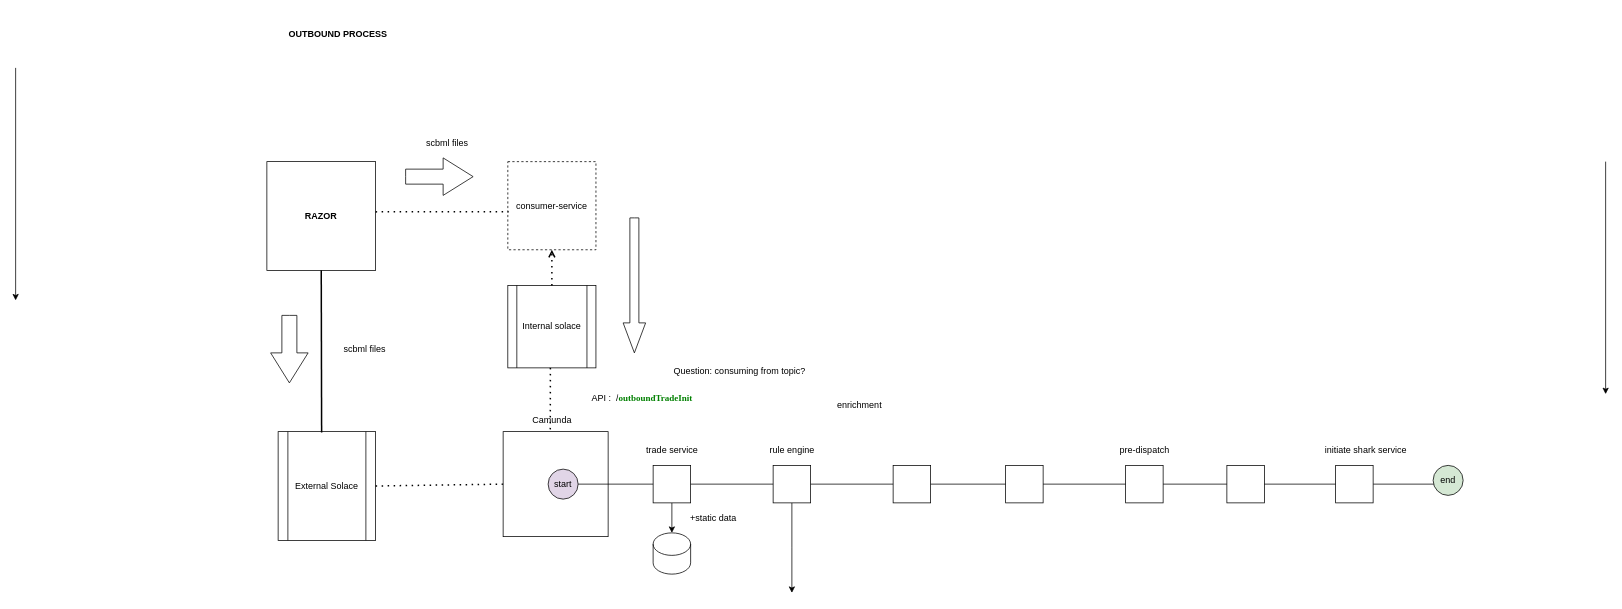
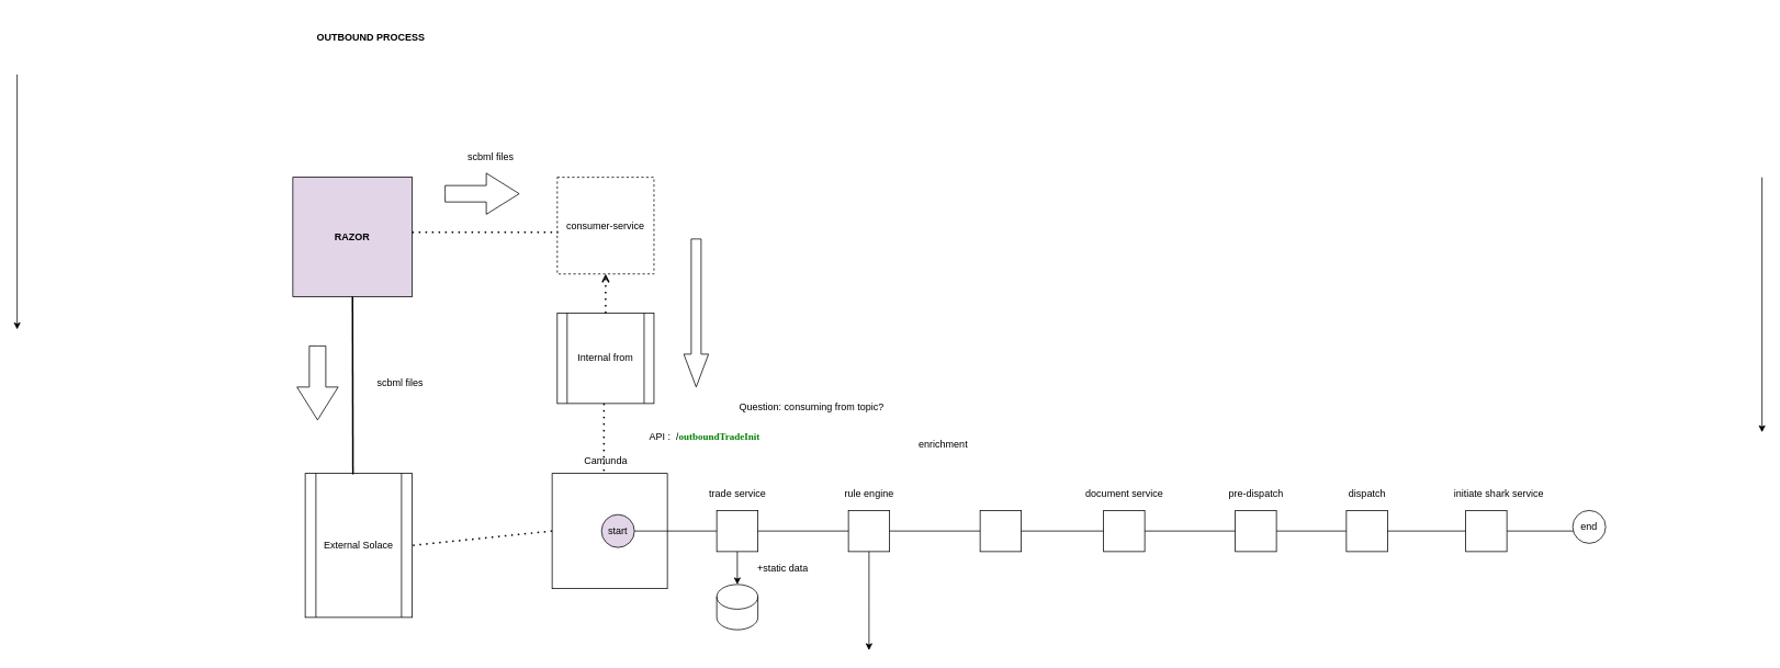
  <mxCell id="0" />
  <mxCell id="1" parent="0" />
  <mxCell id="2" value="" style="whiteSpace=wrap;html=1;aspect=fixed;" parent="1" vertex="1"><mxGeometry x="670" y="575" width="140" height="140" as="geometry" /></mxCell>
  <mxCell id="3" value="" style="endArrow=none;html=1;startArrow=none;" parent="1" source="22" edge="1"><mxGeometry width="50" height="50" relative="1" as="geometry"><mxPoint x="750" y="645" as="sourcePoint" /><mxPoint x="1930" y="645" as="targetPoint" /></mxGeometry></mxCell>
  <mxCell id="4" value="start" style="ellipse;whiteSpace=wrap;html=1;aspect=fixed;fillColor=#e1d5e7;" parent="1" vertex="1"><mxGeometry x="730" y="625" width="40" height="40" as="geometry" /></mxCell>
  <mxCell id="5" value="" style="endArrow=none;html=1;" parent="1" target="4" edge="1"><mxGeometry width="50" height="50" relative="1" as="geometry"><mxPoint x="750" y="645" as="sourcePoint" /><mxPoint x="1250" y="645" as="targetPoint" /></mxGeometry></mxCell>
  <mxCell id="6" style="edgeStyle=none;rounded=0;orthogonalLoop=1;jettySize=auto;html=1;exitX=0.5;exitY=1;exitDx=0;exitDy=0;" parent="1" source="7" edge="1"><mxGeometry relative="1" as="geometry"><mxPoint x="895" y="710" as="targetPoint" /></mxGeometry></mxCell>
  <mxCell id="7" value="" style="whiteSpace=wrap;html=1;aspect=fixed;" parent="1" vertex="1"><mxGeometry x="870" y="620" width="50" height="50" as="geometry" /></mxCell>
  <mxCell id="8" value="" style="endArrow=none;html=1;startArrow=none;" parent="1" source="4" target="7" edge="1"><mxGeometry width="50" height="50" relative="1" as="geometry"><mxPoint x="770" y="645" as="sourcePoint" /><mxPoint x="1250" y="645" as="targetPoint" /></mxGeometry></mxCell>
  <mxCell id="9" style="edgeStyle=orthogonalEdgeStyle;rounded=0;orthogonalLoop=1;jettySize=auto;html=1;exitX=0.5;exitY=1;exitDx=0;exitDy=0;" parent="1" source="10" edge="1"><mxGeometry relative="1" as="geometry"><mxPoint x="1055" y="790" as="targetPoint" /></mxGeometry></mxCell>
  <mxCell id="10" value="" style="whiteSpace=wrap;html=1;aspect=fixed;" parent="1" vertex="1"><mxGeometry x="1030" y="620" width="50" height="50" as="geometry" /></mxCell>
  <mxCell id="11" value="" style="endArrow=none;html=1;startArrow=none;" parent="1" source="7" target="10" edge="1"><mxGeometry width="50" height="50" relative="1" as="geometry"><mxPoint x="920" y="645" as="sourcePoint" /><mxPoint x="1250" y="645" as="targetPoint" /></mxGeometry></mxCell>
  <mxCell id="12" value="" style="whiteSpace=wrap;html=1;aspect=fixed;" parent="1" vertex="1"><mxGeometry x="1190" y="620" width="50" height="50" as="geometry" /></mxCell>
  <mxCell id="13" value="" style="endArrow=none;html=1;startArrow=none;" parent="1" source="10" target="12" edge="1"><mxGeometry width="50" height="50" relative="1" as="geometry"><mxPoint x="1080" y="645" as="sourcePoint" /><mxPoint x="1530" y="645" as="targetPoint" /></mxGeometry></mxCell>
  <mxCell id="14" value="enrichment" style="text;html=1;align=center;verticalAlign=middle;resizable=0;points=[];autosize=1;strokeColor=none;fillColor=none;" parent="1" vertex="1"><mxGeometry x="1110" y="530" width="70" height="20" as="geometry" /></mxCell>
  <mxCell id="15" value="&lt;span&gt;rule engine&lt;/span&gt;" style="text;html=1;align=center;verticalAlign=middle;resizable=0;points=[];autosize=1;strokeColor=none;fillColor=none;" parent="1" vertex="1"><mxGeometry x="1020" y="590" width="70" height="20" as="geometry" /></mxCell>
  <mxCell id="16" value="&lt;span&gt;trade service&lt;/span&gt;" style="text;html=1;align=center;verticalAlign=middle;resizable=0;points=[];autosize=1;strokeColor=none;fillColor=none;" parent="1" vertex="1"><mxGeometry x="855" y="590" width="80" height="20" as="geometry" /></mxCell>
  <mxCell id="17" value="" style="whiteSpace=wrap;html=1;aspect=fixed;" parent="1" vertex="1"><mxGeometry x="1340" y="620" width="50" height="50" as="geometry" /></mxCell>
  <mxCell id="18" value="" style="endArrow=none;html=1;startArrow=none;" parent="1" source="12" target="17" edge="1"><mxGeometry width="50" height="50" relative="1" as="geometry"><mxPoint x="1240" y="645" as="sourcePoint" /><mxPoint x="1530" y="645" as="targetPoint" /></mxGeometry></mxCell>
+ <mxCell id="19" value="document service" style="text;html=1;align=center;verticalAlign=middle;resizable=0;points=[];autosize=1;strokeColor=none;fillColor=none;" parent="1" vertex="1"><mxGeometry x="1310" y="590" width="110" height="20" as="geometry" /></mxCell>
  <mxCell id="20" value="pre-dispatch" style="text;html=1;align=center;verticalAlign=middle;resizable=0;points=[];autosize=1;strokeColor=none;fillColor=none;" parent="1" vertex="1"><mxGeometry x="1485" y="590" width="80" height="20" as="geometry" /></mxCell>
+ <mxCell id="21" value="dispatch" style="text;html=1;align=center;verticalAlign=middle;resizable=0;points=[];autosize=1;strokeColor=none;fillColor=none;" parent="1" vertex="1"><mxGeometry x="1630" y="590" width="60" height="20" as="geometry" /></mxCell>
  <mxCell id="22" value="" style="whiteSpace=wrap;html=1;aspect=fixed;" parent="1" vertex="1"><mxGeometry x="1780" y="620" width="50" height="50" as="geometry" /></mxCell>
  <mxCell id="23" value="" style="endArrow=none;html=1;startArrow=none;" parent="1" source="17" target="22" edge="1"><mxGeometry width="50" height="50" relative="1" as="geometry"><mxPoint x="1390" y="645" as="sourcePoint" /><mxPoint x="1930" y="645" as="targetPoint" /></mxGeometry></mxCell>
  <mxCell id="24" value="initiate shark service" style="text;html=1;align=center;verticalAlign=middle;resizable=0;points=[];autosize=1;strokeColor=none;fillColor=none;" parent="1" vertex="1"><mxGeometry x="1760" y="590" width="120" height="20" as="geometry" /></mxCell>
- <mxCell id="25" value="end" style="ellipse;whiteSpace=wrap;html=1;aspect=fixed;fillColor=#d5e8d4;" parent="1" vertex="1"><mxGeometry x="1910" y="620" width="40" height="40" as="geometry" /></mxCell>
+ <mxCell id="25" value="end" style="ellipse;whiteSpace=wrap;html=1;aspect=fixed;" parent="1" vertex="1"><mxGeometry x="1910" y="620" width="40" height="40" as="geometry" /></mxCell>
  <mxCell id="26" value="" style="whiteSpace=wrap;html=1;aspect=fixed;" parent="1" vertex="1"><mxGeometry x="1500" y="620" width="50" height="50" as="geometry" /></mxCell>
  <mxCell id="27" value="" style="whiteSpace=wrap;html=1;aspect=fixed;" parent="1" vertex="1"><mxGeometry x="1635" y="620" width="50" height="50" as="geometry" /></mxCell>
  <mxCell id="28" value="&lt;b&gt;OUTBOUND PROCESS&lt;/b&gt;" style="text;html=1;strokeColor=none;fillColor=none;align=center;verticalAlign=middle;whiteSpace=wrap;rounded=0;" parent="1" vertex="1"><mxGeometry x="360" y="20" width="180" height="50" as="geometry" /></mxCell>
- <mxCell id="29" value="&lt;b&gt;RAZOR&lt;/b&gt;" style="whiteSpace=wrap;html=1;aspect=fixed;" parent="1" vertex="1"><mxGeometry x="355" y="215" width="145" height="145" as="geometry" /></mxCell>
- <mxCell id="30" value="External Solace" style="shape=process;whiteSpace=wrap;html=1;backgroundOutline=1;" parent="1" vertex="1"><mxGeometry x="370" y="575" width="130" height="145" as="geometry" /></mxCell>
+ <mxCell id="29" value="&lt;b&gt;RAZOR&lt;/b&gt;" style="whiteSpace=wrap;html=1;aspect=fixed;fillColor=#e1d5e7;" parent="1" vertex="1"><mxGeometry x="355" y="215" width="145" height="145" as="geometry" /></mxCell>
+ <mxCell id="30" value="External Solace" style="shape=process;whiteSpace=wrap;html=1;backgroundOutline=1;" parent="1" vertex="1"><mxGeometry x="370" y="575" width="130" height="175" as="geometry" /></mxCell>
  <mxCell id="31" value="scbml files" style="text;html=1;align=center;verticalAlign=middle;resizable=0;points=[];autosize=1;strokeColor=none;fillColor=none;" parent="1" vertex="1"><mxGeometry x="560" y="180" width="70" height="20" as="geometry" /></mxCell>
  <mxCell id="32" value="Camunda" style="text;html=1;align=center;verticalAlign=middle;resizable=0;points=[];autosize=1;strokeColor=none;fillColor=none;" parent="1" vertex="1"><mxGeometry x="700" y="550" width="70" height="20" as="geometry" /></mxCell>
  <mxCell id="33" value="consumer-service" style="whiteSpace=wrap;html=1;aspect=fixed;dashed=1;" parent="1" vertex="1"><mxGeometry x="676.25" y="215" width="117.5" height="117.5" as="geometry" /></mxCell>
- <mxCell id="34" value="Internal solace" style="shape=process;whiteSpace=wrap;html=1;backgroundOutline=1;" parent="1" vertex="1"><mxGeometry x="676.25" y="380" width="117.5" height="110" as="geometry" /></mxCell>
+ <mxCell id="34" value="Internal from" style="shape=process;whiteSpace=wrap;html=1;backgroundOutline=1;" parent="1" vertex="1"><mxGeometry x="676.25" y="380" width="117.5" height="110" as="geometry" /></mxCell>
  <mxCell id="35" value="" style="endArrow=none;dashed=0;html=1;dashPattern=1 3;strokeWidth=2;exitX=0.5;exitY=1;exitDx=0;exitDy=0;entryX=0.446;entryY=0.007;entryDx=0;entryDy=0;entryPerimeter=0;" parent="1" source="29" target="30" edge="1"><mxGeometry width="50" height="50" relative="1" as="geometry"><mxPoint x="770" y="410" as="sourcePoint" /><mxPoint x="820" y="360" as="targetPoint" /></mxGeometry></mxCell>
  <mxCell id="36" value="" style="html=1;shadow=0;dashed=0;align=center;verticalAlign=middle;shape=mxgraph.arrows2.arrow;dy=0.6;dx=40;direction=south;notch=0;" parent="1" vertex="1"><mxGeometry x="360" y="420" width="50" height="90" as="geometry" /></mxCell>
  <mxCell id="37" value="" style="endArrow=none;dashed=1;html=1;dashPattern=1 3;strokeWidth=2;entryX=0.009;entryY=0.57;entryDx=0;entryDy=0;entryPerimeter=0;" parent="1" target="33" edge="1"><mxGeometry width="50" height="50" relative="1" as="geometry"><mxPoint x="500" y="282" as="sourcePoint" /><mxPoint x="820" y="510" as="targetPoint" /></mxGeometry></mxCell>
  <mxCell id="38" value="" style="html=1;shadow=0;dashed=0;align=center;verticalAlign=middle;shape=mxgraph.arrows2.arrow;dy=0.6;dx=40;direction=south;notch=0;rotation=-90;" parent="1" vertex="1"><mxGeometry x="560" y="190" width="50" height="90" as="geometry" /></mxCell>
  <mxCell id="39" value="" style="endArrow=none;dashed=1;html=1;dashPattern=1 3;strokeWidth=2;exitX=0;exitY=0.5;exitDx=0;exitDy=0;entryX=1;entryY=0.5;entryDx=0;entryDy=0;" parent="1" source="2" target="30" edge="1"><mxGeometry width="50" height="50" relative="1" as="geometry"><mxPoint x="580" y="448.98" as="sourcePoint" /><mxPoint x="580.48" y="664.995" as="targetPoint" /></mxGeometry></mxCell>
  <mxCell id="40" value="" style="endArrow=classic;html=1;" parent="1" edge="1"><mxGeometry width="50" height="50" relative="1" as="geometry"><mxPoint x="20" y="90" as="sourcePoint" /><mxPoint x="20" y="400" as="targetPoint" /></mxGeometry></mxCell>
  <mxCell id="41" value="" style="endArrow=classic;html=1;" parent="1" edge="1"><mxGeometry width="50" height="50" relative="1" as="geometry"><mxPoint x="2140" y="215" as="sourcePoint" /><mxPoint x="2140" y="525" as="targetPoint" /></mxGeometry></mxCell>
  <mxCell id="42" value="scbml files" style="text;html=1;align=center;verticalAlign=middle;resizable=0;points=[];autosize=1;strokeColor=none;fillColor=none;" parent="1" vertex="1"><mxGeometry x="450" y="455" width="70" height="20" as="geometry" /></mxCell>
  <mxCell id="43" value="" style="endArrow=open;dashed=1;html=1;dashPattern=1 3;strokeWidth=2;entryX=0.5;entryY=1;entryDx=0;entryDy=0;exitX=0.5;exitY=0;exitDx=0;exitDy=0;" parent="1" source="34" target="33" edge="1"><mxGeometry width="50" height="50" relative="1" as="geometry"><mxPoint x="510" y="292" as="sourcePoint" /><mxPoint x="687.307" y="291.975" as="targetPoint" /></mxGeometry></mxCell>
  <mxCell id="44" value="" style="endArrow=none;dashed=1;html=1;dashPattern=1 3;strokeWidth=2;entryX=0.449;entryY=-0.018;entryDx=0;entryDy=0;entryPerimeter=0;" parent="1" target="2" edge="1"><mxGeometry width="50" height="50" relative="1" as="geometry"><mxPoint x="733" y="490" as="sourcePoint" /><mxPoint x="730" y="577" as="targetPoint" /><Array as="points" /></mxGeometry></mxCell>
  <mxCell id="45" value="" style="html=1;shadow=0;dashed=0;align=center;verticalAlign=middle;shape=mxgraph.arrows2.arrow;dy=0.6;dx=40;direction=south;notch=0;rotation=0;" parent="1" vertex="1"><mxGeometry x="830" y="290" width="30" height="180" as="geometry" /></mxCell>
  <mxCell id="46" value="API :&amp;nbsp; /&lt;span style=&quot;color: rgb(0 , 128 , 0) ; font-weight: bold ; background-color: rgb(255 , 255 , 255) ; font-family: &amp;#34;source code pro&amp;#34; ; font-size: 9pt&quot;&gt;outboundTradeInit&lt;/span&gt;" style="text;html=1;align=center;verticalAlign=middle;resizable=0;points=[];autosize=1;strokeColor=none;fillColor=none;" parent="1" vertex="1"><mxGeometry x="780" y="520" width="150" height="20" as="geometry" /></mxCell>
  <mxCell id="47" value="Question: consuming from topic?" style="text;html=1;align=center;verticalAlign=middle;resizable=0;points=[];autosize=1;strokeColor=none;fillColor=none;" parent="1" vertex="1"><mxGeometry x="890" y="485" width="190" height="20" as="geometry" /></mxCell>
  <mxCell id="48" value="" style="shape=cylinder3;whiteSpace=wrap;html=1;boundedLbl=1;backgroundOutline=1;size=15;" parent="1" vertex="1"><mxGeometry x="870" y="710" width="50" height="55" as="geometry" /></mxCell>
  <mxCell id="49" value="+static data" style="text;html=1;align=center;verticalAlign=middle;resizable=0;points=[];autosize=1;strokeColor=none;fillColor=none;" parent="1" vertex="1"><mxGeometry x="910" y="680" width="80" height="20" as="geometry" /></mxCell>
